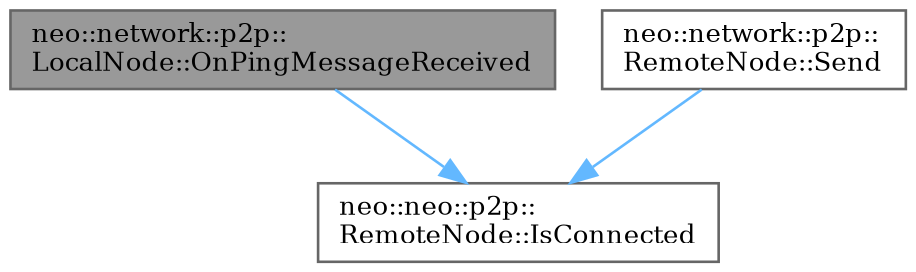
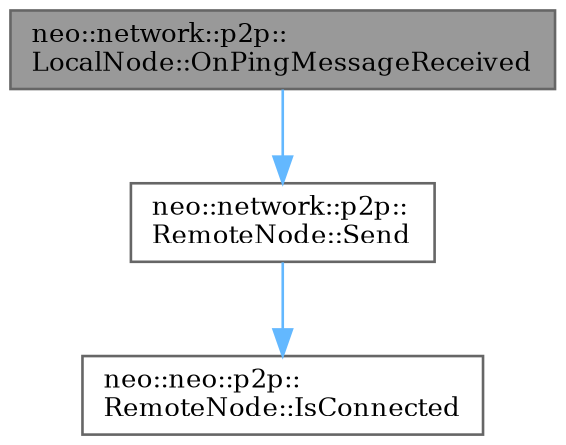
  digraph {
    fontname="DejaVu Serif"
    rankdir=TB
    node [color=grey40 fillcolor=white fontname="DejaVu Serif" fontsize=10 shape=box style=filled]
    edge [color=steelblue1 fontname="DejaVu Serif" fontsize=10 labelfontname=Helvetica labelfontsize=10 style=solid]
    n1 [color=gray40 fillcolor=grey60 fontcolor=black height=0.2 label="neo::network::p2p::\lLocalNode::OnPingMessageReceived" width=0.4]
    n2 [height=0.2 label="neo::network::p2p::\lRemoteNode::Send" width=0.4]
    n3 [height=0.2 label="neo::neo::p2p::\lRemoteNode::IsConnected" width=0.4]
-   n1 -> n3
+   n1 -> n2
    n2 -> n3
  }
